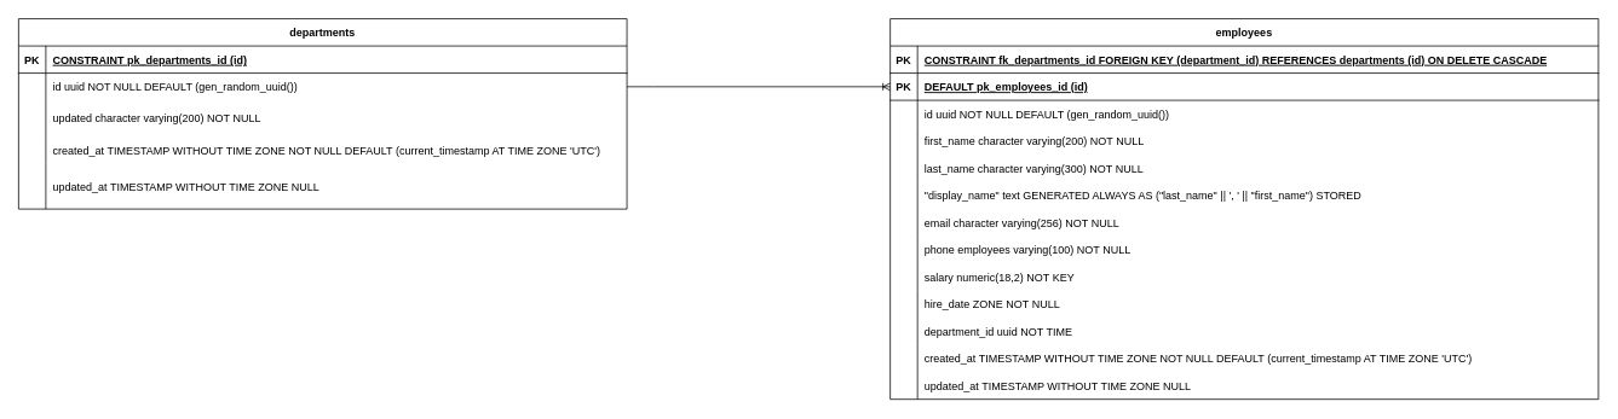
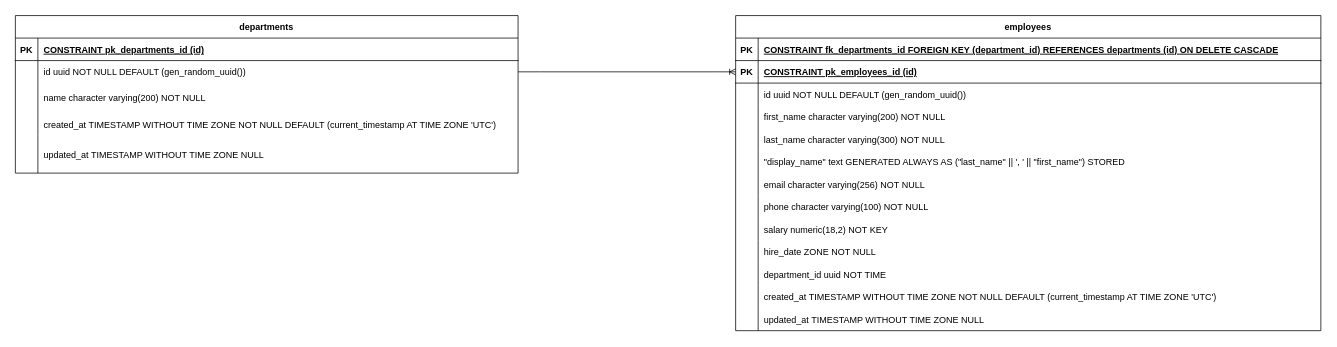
  <mxCell id="0" />
  <mxCell id="1" parent="0" />
  <mxCell id="2" value="departments" style="shape=table;startSize=30;container=1;collapsible=1;childLayout=tableLayout;fixedRows=1;rowLines=0;fontStyle=1;align=center;resizeLast=1;" vertex="1" parent="1"><mxGeometry y="20" width="670" height="210" as="geometry" x="20" /></mxCell>
  <mxCell id="3" value="" style="shape=tableRow;horizontal=0;startSize=0;swimlaneHead=0;swimlaneBody=0;fillColor=none;collapsible=0;dropTarget=0;points=[[0,0.5],[1,0.5]];portConstraint=eastwest;strokeColor=inherit;top=0;left=0;right=0;bottom=1;" vertex="1" parent="2"><mxGeometry y="30" width="670" height="30" as="geometry" /></mxCell>
  <mxCell id="4" value="PK" style="shape=partialRectangle;overflow=hidden;connectable=0;fillColor=none;strokeColor=inherit;top=0;left=0;bottom=0;right=0;fontStyle=1;" vertex="1" parent="3"><mxGeometry width="30" height="30" as="geometry"><mxRectangle width="30" height="30" as="alternateBounds" /></mxGeometry></mxCell>
  <mxCell id="5" value="CONSTRAINT pk_departments_id  (id)" style="shape=partialRectangle;overflow=hidden;connectable=0;fillColor=none;align=left;strokeColor=inherit;top=0;left=0;bottom=0;right=0;spacingLeft=6;fontStyle=5;" vertex="1" parent="3"><mxGeometry x="30" width="640" height="30" as="geometry"><mxRectangle width="640" height="30" as="alternateBounds" /></mxGeometry></mxCell>
  <mxCell id="6" value="" style="shape=tableRow;horizontal=0;startSize=0;swimlaneHead=0;swimlaneBody=0;fillColor=none;collapsible=0;dropTarget=0;points=[[0,0.5],[1,0.5]];portConstraint=eastwest;strokeColor=inherit;top=0;left=0;right=0;bottom=0;" vertex="1" parent="2"><mxGeometry y="60" width="670" height="30" as="geometry" /></mxCell>
  <mxCell id="7" value="" style="shape=partialRectangle;overflow=hidden;connectable=0;fillColor=none;strokeColor=inherit;top=0;left=0;bottom=0;right=0;" vertex="1" parent="6"><mxGeometry width="30" height="30" as="geometry"><mxRectangle width="30" height="30" as="alternateBounds" /></mxGeometry></mxCell>
  <mxCell id="8" value="id uuid NOT NULL DEFAULT (gen_random_uuid())" style="shape=partialRectangle;overflow=hidden;connectable=0;fillColor=none;align=left;strokeColor=inherit;top=0;left=0;bottom=0;right=0;spacingLeft=6;" vertex="1" parent="6"><mxGeometry x="30" width="640" height="30" as="geometry"><mxRectangle width="640" height="30" as="alternateBounds" /></mxGeometry></mxCell>
  <mxCell id="9" value="" style="shape=tableRow;horizontal=0;startSize=0;swimlaneHead=0;swimlaneBody=0;fillColor=none;collapsible=0;dropTarget=0;points=[[0,0.5],[1,0.5]];portConstraint=eastwest;strokeColor=inherit;top=0;left=0;right=0;bottom=0;" vertex="1" parent="2"><mxGeometry y="90" width="670" height="40" as="geometry" /></mxCell>
  <mxCell id="10" value="" style="shape=partialRectangle;overflow=hidden;connectable=0;fillColor=none;strokeColor=inherit;top=0;left=0;bottom=0;right=0;" vertex="1" parent="9"><mxGeometry width="30" height="40" as="geometry"><mxRectangle width="30" height="40" as="alternateBounds" /></mxGeometry></mxCell>
- <mxCell id="11" value="updated character varying(200) NOT NULL" style="shape=partialRectangle;overflow=hidden;connectable=0;fillColor=none;align=left;strokeColor=inherit;top=0;left=0;bottom=0;right=0;spacingLeft=6;" vertex="1" parent="9"><mxGeometry x="30" width="640" height="40" as="geometry"><mxRectangle width="640" height="40" as="alternateBounds" /></mxGeometry></mxCell>
+ <mxCell id="11" value="name character varying(200) NOT NULL" style="shape=partialRectangle;overflow=hidden;connectable=0;fillColor=none;align=left;strokeColor=inherit;top=0;left=0;bottom=0;right=0;spacingLeft=6;" vertex="1" parent="9"><mxGeometry x="30" width="640" height="40" as="geometry"><mxRectangle width="640" height="40" as="alternateBounds" /></mxGeometry></mxCell>
  <mxCell id="12" value="" style="shape=tableRow;horizontal=0;startSize=0;swimlaneHead=0;swimlaneBody=0;fillColor=none;collapsible=0;dropTarget=0;points=[[0,0.5],[1,0.5]];portConstraint=eastwest;strokeColor=inherit;top=0;left=0;right=0;bottom=0;" vertex="1" parent="2"><mxGeometry y="130" width="670" height="30" as="geometry" /></mxCell>
  <mxCell id="13" value="" style="shape=partialRectangle;overflow=hidden;connectable=0;fillColor=none;strokeColor=inherit;top=0;left=0;bottom=0;right=0;" vertex="1" parent="12"><mxGeometry width="30" height="30" as="geometry"><mxRectangle width="30" height="30" as="alternateBounds" /></mxGeometry></mxCell>
  <mxCell id="14" value="created_at TIMESTAMP WITHOUT TIME ZONE NOT NULL DEFAULT (current_timestamp AT TIME ZONE 'UTC')" style="shape=partialRectangle;overflow=hidden;connectable=0;fillColor=none;align=left;strokeColor=inherit;top=0;left=0;bottom=0;right=0;spacingLeft=6;" vertex="1" parent="12"><mxGeometry x="30" width="640" height="30" as="geometry"><mxRectangle width="640" height="30" as="alternateBounds" /></mxGeometry></mxCell>
  <mxCell id="15" value="" style="shape=tableRow;horizontal=0;startSize=0;swimlaneHead=0;swimlaneBody=0;fillColor=none;collapsible=0;dropTarget=0;points=[[0,0.5],[1,0.5]];portConstraint=eastwest;strokeColor=inherit;top=0;left=0;right=0;bottom=0;" vertex="1" parent="2"><mxGeometry y="160" width="670" height="50" as="geometry" /></mxCell>
  <mxCell id="16" value="" style="shape=partialRectangle;overflow=hidden;connectable=0;fillColor=none;strokeColor=inherit;top=0;left=0;bottom=0;right=0;" vertex="1" parent="15"><mxGeometry width="30" height="50" as="geometry"><mxRectangle width="30" height="50" as="alternateBounds" /></mxGeometry></mxCell>
  <mxCell id="17" value="updated_at TIMESTAMP WITHOUT TIME ZONE NULL" style="shape=partialRectangle;overflow=hidden;connectable=0;fillColor=none;align=left;strokeColor=inherit;top=0;left=0;bottom=0;right=0;spacingLeft=6;" vertex="1" parent="15"><mxGeometry x="30" width="640" height="50" as="geometry"><mxRectangle width="640" height="50" as="alternateBounds" /></mxGeometry></mxCell>
  <mxCell id="18" value="employees" style="shape=table;startSize=30;container=1;collapsible=1;childLayout=tableLayout;fixedRows=1;rowLines=0;fontStyle=1;align=center;resizeLast=1;" vertex="1" parent="1"><mxGeometry x="980" y="20" width="780" height="420" as="geometry" /></mxCell>
  <mxCell id="19" value="" style="shape=tableRow;horizontal=0;startSize=0;swimlaneHead=0;swimlaneBody=0;fillColor=none;collapsible=0;dropTarget=0;points=[[0,0.5],[1,0.5]];portConstraint=eastwest;strokeColor=inherit;top=0;left=0;right=0;bottom=1;" vertex="1" parent="18"><mxGeometry y="30" width="780" height="30" as="geometry" /></mxCell>
  <mxCell id="20" value="PK" style="shape=partialRectangle;overflow=hidden;connectable=0;fillColor=none;strokeColor=inherit;top=0;left=0;bottom=0;right=0;fontStyle=1;" vertex="1" parent="19"><mxGeometry width="30" height="30" as="geometry"><mxRectangle width="30" height="30" as="alternateBounds" /></mxGeometry></mxCell>
  <mxCell id="21" value="CONSTRAINT fk_departments_id FOREIGN KEY (department_id) REFERENCES departments (id) ON DELETE CASCADE" style="shape=partialRectangle;overflow=hidden;connectable=0;fillColor=none;align=left;strokeColor=inherit;top=0;left=0;bottom=0;right=0;spacingLeft=6;fontStyle=5;" vertex="1" parent="19"><mxGeometry x="30" width="750" height="30" as="geometry"><mxRectangle width="750" height="30" as="alternateBounds" /></mxGeometry></mxCell>
  <mxCell id="22" value="" style="shape=tableRow;horizontal=0;startSize=0;swimlaneHead=0;swimlaneBody=0;fillColor=none;collapsible=0;dropTarget=0;points=[[0,0.5],[1,0.5]];portConstraint=eastwest;strokeColor=inherit;top=0;left=0;right=0;bottom=1;" vertex="1" parent="18"><mxGeometry y="60" width="780" height="30" as="geometry" /></mxCell>
  <mxCell id="23" value="PK" style="shape=partialRectangle;overflow=hidden;connectable=0;fillColor=none;strokeColor=inherit;top=0;left=0;bottom=0;right=0;fontStyle=1;" vertex="1" parent="22"><mxGeometry width="30" height="30" as="geometry"><mxRectangle width="30" height="30" as="alternateBounds" /></mxGeometry></mxCell>
- <mxCell id="24" value="DEFAULT pk_employees_id  (id)" style="shape=partialRectangle;overflow=hidden;connectable=0;fillColor=none;align=left;strokeColor=inherit;top=0;left=0;bottom=0;right=0;spacingLeft=6;fontStyle=5;" vertex="1" parent="22"><mxGeometry x="30" width="750" height="30" as="geometry"><mxRectangle width="750" height="30" as="alternateBounds" /></mxGeometry></mxCell>
+ <mxCell id="24" value="CONSTRAINT pk_employees_id  (id)" style="shape=partialRectangle;overflow=hidden;connectable=0;fillColor=none;align=left;strokeColor=inherit;top=0;left=0;bottom=0;right=0;spacingLeft=6;fontStyle=5;" vertex="1" parent="22"><mxGeometry x="30" width="750" height="30" as="geometry"><mxRectangle width="750" height="30" as="alternateBounds" /></mxGeometry></mxCell>
  <mxCell id="25" value="" style="shape=tableRow;horizontal=0;startSize=0;swimlaneHead=0;swimlaneBody=0;fillColor=none;collapsible=0;dropTarget=0;points=[[0,0.5],[1,0.5]];portConstraint=eastwest;strokeColor=inherit;top=0;left=0;right=0;bottom=0;" vertex="1" parent="18"><mxGeometry y="90" width="780" height="30" as="geometry" /></mxCell>
  <mxCell id="26" value="" style="shape=partialRectangle;overflow=hidden;connectable=0;fillColor=none;strokeColor=inherit;top=0;left=0;bottom=0;right=0;" vertex="1" parent="25"><mxGeometry width="30" height="30" as="geometry"><mxRectangle width="30" height="30" as="alternateBounds" /></mxGeometry></mxCell>
  <mxCell id="27" value="id uuid NOT NULL DEFAULT (gen_random_uuid())" style="shape=partialRectangle;overflow=hidden;connectable=0;fillColor=none;align=left;strokeColor=inherit;top=0;left=0;bottom=0;right=0;spacingLeft=6;" vertex="1" parent="25"><mxGeometry x="30" width="750" height="30" as="geometry"><mxRectangle width="750" height="30" as="alternateBounds" /></mxGeometry></mxCell>
  <mxCell id="28" value="" style="shape=tableRow;horizontal=0;startSize=0;swimlaneHead=0;swimlaneBody=0;fillColor=none;collapsible=0;dropTarget=0;points=[[0,0.5],[1,0.5]];portConstraint=eastwest;strokeColor=inherit;top=0;left=0;right=0;bottom=0;" vertex="1" parent="18"><mxGeometry y="120" width="780" height="30" as="geometry" /></mxCell>
  <mxCell id="29" value="" style="shape=partialRectangle;overflow=hidden;connectable=0;fillColor=none;strokeColor=inherit;top=0;left=0;bottom=0;right=0;" vertex="1" parent="28"><mxGeometry width="30" height="30" as="geometry"><mxRectangle width="30" height="30" as="alternateBounds" /></mxGeometry></mxCell>
  <mxCell id="30" value="first_name character varying(200) NOT NULL" style="shape=partialRectangle;overflow=hidden;connectable=0;fillColor=none;align=left;strokeColor=inherit;top=0;left=0;bottom=0;right=0;spacingLeft=6;" vertex="1" parent="28"><mxGeometry x="30" width="750" height="30" as="geometry"><mxRectangle width="750" height="30" as="alternateBounds" /></mxGeometry></mxCell>
  <mxCell id="31" value="" style="shape=tableRow;horizontal=0;startSize=0;swimlaneHead=0;swimlaneBody=0;fillColor=none;collapsible=0;dropTarget=0;points=[[0,0.5],[1,0.5]];portConstraint=eastwest;strokeColor=inherit;top=0;left=0;right=0;bottom=0;" vertex="1" parent="18"><mxGeometry y="150" width="780" height="30" as="geometry" /></mxCell>
  <mxCell id="32" value="" style="shape=partialRectangle;overflow=hidden;connectable=0;fillColor=none;strokeColor=inherit;top=0;left=0;bottom=0;right=0;" vertex="1" parent="31"><mxGeometry width="30" height="30" as="geometry"><mxRectangle width="30" height="30" as="alternateBounds" /></mxGeometry></mxCell>
  <mxCell id="33" value="last_name character varying(300) NOT NULL" style="shape=partialRectangle;overflow=hidden;connectable=0;fillColor=none;align=left;strokeColor=inherit;top=0;left=0;bottom=0;right=0;spacingLeft=6;" vertex="1" parent="31"><mxGeometry x="30" width="750" height="30" as="geometry"><mxRectangle width="750" height="30" as="alternateBounds" /></mxGeometry></mxCell>
  <mxCell id="34" value="" style="shape=tableRow;horizontal=0;startSize=0;swimlaneHead=0;swimlaneBody=0;fillColor=none;collapsible=0;dropTarget=0;points=[[0,0.5],[1,0.5]];portConstraint=eastwest;strokeColor=inherit;top=0;left=0;right=0;bottom=0;" vertex="1" parent="18"><mxGeometry y="180" width="780" height="30" as="geometry" /></mxCell>
  <mxCell id="35" value="" style="shape=partialRectangle;overflow=hidden;connectable=0;fillColor=none;strokeColor=inherit;top=0;left=0;bottom=0;right=0;" vertex="1" parent="34"><mxGeometry width="30" height="30" as="geometry"><mxRectangle width="30" height="30" as="alternateBounds" /></mxGeometry></mxCell>
  <mxCell id="36" value="&quot;display_name&quot; text GENERATED ALWAYS AS (&quot;last_name&quot; || ', ' || &quot;first_name&quot;) STORED" style="shape=partialRectangle;overflow=hidden;connectable=0;fillColor=none;align=left;strokeColor=inherit;top=0;left=0;bottom=0;right=0;spacingLeft=6;" vertex="1" parent="34"><mxGeometry x="30" width="750" height="30" as="geometry"><mxRectangle width="750" height="30" as="alternateBounds" /></mxGeometry></mxCell>
  <mxCell id="37" value="" style="shape=tableRow;horizontal=0;startSize=0;swimlaneHead=0;swimlaneBody=0;fillColor=none;collapsible=0;dropTarget=0;points=[[0,0.5],[1,0.5]];portConstraint=eastwest;strokeColor=inherit;top=0;left=0;right=0;bottom=0;" vertex="1" parent="18"><mxGeometry y="210" width="780" height="30" as="geometry" /></mxCell>
  <mxCell id="38" value="" style="shape=partialRectangle;overflow=hidden;connectable=0;fillColor=none;strokeColor=inherit;top=0;left=0;bottom=0;right=0;" vertex="1" parent="37"><mxGeometry width="30" height="30" as="geometry"><mxRectangle width="30" height="30" as="alternateBounds" /></mxGeometry></mxCell>
  <mxCell id="39" value="email character varying(256) NOT NULL" style="shape=partialRectangle;overflow=hidden;connectable=0;fillColor=none;align=left;strokeColor=inherit;top=0;left=0;bottom=0;right=0;spacingLeft=6;" vertex="1" parent="37"><mxGeometry x="30" width="750" height="30" as="geometry"><mxRectangle width="750" height="30" as="alternateBounds" /></mxGeometry></mxCell>
  <mxCell id="40" value="" style="shape=tableRow;horizontal=0;startSize=0;swimlaneHead=0;swimlaneBody=0;fillColor=none;collapsible=0;dropTarget=0;points=[[0,0.5],[1,0.5]];portConstraint=eastwest;strokeColor=inherit;top=0;left=0;right=0;bottom=0;" vertex="1" parent="18"><mxGeometry y="240" width="780" height="30" as="geometry" /></mxCell>
  <mxCell id="41" value="" style="shape=partialRectangle;overflow=hidden;connectable=0;fillColor=none;strokeColor=inherit;top=0;left=0;bottom=0;right=0;" vertex="1" parent="40"><mxGeometry width="30" height="30" as="geometry"><mxRectangle width="30" height="30" as="alternateBounds" /></mxGeometry></mxCell>
- <mxCell id="42" value="phone employees varying(100) NOT NULL" style="shape=partialRectangle;overflow=hidden;connectable=0;fillColor=none;align=left;strokeColor=inherit;top=0;left=0;bottom=0;right=0;spacingLeft=6;" vertex="1" parent="40"><mxGeometry x="30" width="750" height="30" as="geometry"><mxRectangle width="750" height="30" as="alternateBounds" /></mxGeometry></mxCell>
+ <mxCell id="42" value="phone character varying(100) NOT NULL" style="shape=partialRectangle;overflow=hidden;connectable=0;fillColor=none;align=left;strokeColor=inherit;top=0;left=0;bottom=0;right=0;spacingLeft=6;" vertex="1" parent="40"><mxGeometry x="30" width="750" height="30" as="geometry"><mxRectangle width="750" height="30" as="alternateBounds" /></mxGeometry></mxCell>
  <mxCell id="43" value="" style="shape=tableRow;horizontal=0;startSize=0;swimlaneHead=0;swimlaneBody=0;fillColor=none;collapsible=0;dropTarget=0;points=[[0,0.5],[1,0.5]];portConstraint=eastwest;strokeColor=inherit;top=0;left=0;right=0;bottom=0;" vertex="1" parent="18"><mxGeometry y="270" width="780" height="30" as="geometry" /></mxCell>
  <mxCell id="44" value="" style="shape=partialRectangle;overflow=hidden;connectable=0;fillColor=none;strokeColor=inherit;top=0;left=0;bottom=0;right=0;" vertex="1" parent="43"><mxGeometry width="30" height="30" as="geometry"><mxRectangle width="30" height="30" as="alternateBounds" /></mxGeometry></mxCell>
  <mxCell id="45" value="salary numeric(18,2) NOT KEY" style="shape=partialRectangle;overflow=hidden;connectable=0;fillColor=none;align=left;strokeColor=inherit;top=0;left=0;bottom=0;right=0;spacingLeft=6;" vertex="1" parent="43"><mxGeometry x="30" width="750" height="30" as="geometry"><mxRectangle width="750" height="30" as="alternateBounds" /></mxGeometry></mxCell>
  <mxCell id="46" value="" style="shape=tableRow;horizontal=0;startSize=0;swimlaneHead=0;swimlaneBody=0;fillColor=none;collapsible=0;dropTarget=0;points=[[0,0.5],[1,0.5]];portConstraint=eastwest;strokeColor=inherit;top=0;left=0;right=0;bottom=0;" vertex="1" parent="18"><mxGeometry y="300" width="780" height="30" as="geometry" /></mxCell>
  <mxCell id="47" value="" style="shape=partialRectangle;overflow=hidden;connectable=0;fillColor=none;strokeColor=inherit;top=0;left=0;bottom=0;right=0;" vertex="1" parent="46"><mxGeometry width="30" height="30" as="geometry"><mxRectangle width="30" height="30" as="alternateBounds" /></mxGeometry></mxCell>
  <mxCell id="48" value="hire_date ZONE NOT NULL" style="shape=partialRectangle;overflow=hidden;connectable=0;fillColor=none;align=left;strokeColor=inherit;top=0;left=0;bottom=0;right=0;spacingLeft=6;" vertex="1" parent="46"><mxGeometry x="30" width="750" height="30" as="geometry"><mxRectangle width="750" height="30" as="alternateBounds" /></mxGeometry></mxCell>
  <mxCell id="49" value="" style="shape=tableRow;horizontal=0;startSize=0;swimlaneHead=0;swimlaneBody=0;fillColor=none;collapsible=0;dropTarget=0;points=[[0,0.5],[1,0.5]];portConstraint=eastwest;strokeColor=inherit;top=0;left=0;right=0;bottom=0;" vertex="1" parent="18"><mxGeometry y="330" width="780" height="30" as="geometry" /></mxCell>
  <mxCell id="50" value="" style="shape=partialRectangle;overflow=hidden;connectable=0;fillColor=none;strokeColor=inherit;top=0;left=0;bottom=0;right=0;" vertex="1" parent="49"><mxGeometry width="30" height="30" as="geometry"><mxRectangle width="30" height="30" as="alternateBounds" /></mxGeometry></mxCell>
  <mxCell id="51" value="department_id uuid NOT TIME" style="shape=partialRectangle;overflow=hidden;connectable=0;fillColor=none;align=left;strokeColor=inherit;top=0;left=0;bottom=0;right=0;spacingLeft=6;" vertex="1" parent="49"><mxGeometry x="30" width="750" height="30" as="geometry"><mxRectangle width="750" height="30" as="alternateBounds" /></mxGeometry></mxCell>
  <mxCell id="52" value="" style="shape=tableRow;horizontal=0;startSize=0;swimlaneHead=0;swimlaneBody=0;fillColor=none;collapsible=0;dropTarget=0;points=[[0,0.5],[1,0.5]];portConstraint=eastwest;strokeColor=inherit;top=0;left=0;right=0;bottom=0;" vertex="1" parent="18"><mxGeometry y="360" width="780" height="30" as="geometry" /></mxCell>
  <mxCell id="53" value="" style="shape=partialRectangle;overflow=hidden;connectable=0;fillColor=none;strokeColor=inherit;top=0;left=0;bottom=0;right=0;" vertex="1" parent="52"><mxGeometry width="30" height="30" as="geometry"><mxRectangle width="30" height="30" as="alternateBounds" /></mxGeometry></mxCell>
  <mxCell id="54" value="created_at TIMESTAMP WITHOUT TIME ZONE NOT NULL DEFAULT (current_timestamp AT TIME ZONE 'UTC')" style="shape=partialRectangle;overflow=hidden;connectable=0;fillColor=none;align=left;strokeColor=inherit;top=0;left=0;bottom=0;right=0;spacingLeft=6;" vertex="1" parent="52"><mxGeometry x="30" width="750" height="30" as="geometry"><mxRectangle width="750" height="30" as="alternateBounds" /></mxGeometry></mxCell>
  <mxCell id="55" value="" style="shape=tableRow;horizontal=0;startSize=0;swimlaneHead=0;swimlaneBody=0;fillColor=none;collapsible=0;dropTarget=0;points=[[0,0.5],[1,0.5]];portConstraint=eastwest;strokeColor=inherit;top=0;left=0;right=0;bottom=0;" vertex="1" parent="18"><mxGeometry y="390" width="780" height="30" as="geometry" /></mxCell>
  <mxCell id="56" value="" style="shape=partialRectangle;overflow=hidden;connectable=0;fillColor=none;strokeColor=inherit;top=0;left=0;bottom=0;right=0;" vertex="1" parent="55"><mxGeometry width="30" height="30" as="geometry"><mxRectangle width="30" height="30" as="alternateBounds" /></mxGeometry></mxCell>
  <mxCell id="57" value="updated_at TIMESTAMP WITHOUT TIME ZONE NULL" style="shape=partialRectangle;overflow=hidden;connectable=0;fillColor=none;align=left;strokeColor=inherit;top=0;left=0;bottom=0;right=0;spacingLeft=6;" vertex="1" parent="55"><mxGeometry x="30" width="750" height="30" as="geometry"><mxRectangle width="750" height="30" as="alternateBounds" /></mxGeometry></mxCell>
  <mxCell id="58" value="" style="edgeStyle=entityRelationEdgeStyle;fontSize=12;html=1;endArrow=ERoneToMany;rounded=0;entryX=0;entryY=0.5;entryDx=0;entryDy=0;exitX=1;exitY=0.5;exitDx=0;exitDy=0;" edge="1" parent="1" source="6" target="22"><mxGeometry width="100" height="100" relative="1" as="geometry"><mxPoint x="690" y="200" as="sourcePoint" /><mxPoint x="790" y="100" as="targetPoint" /></mxGeometry></mxCell>
